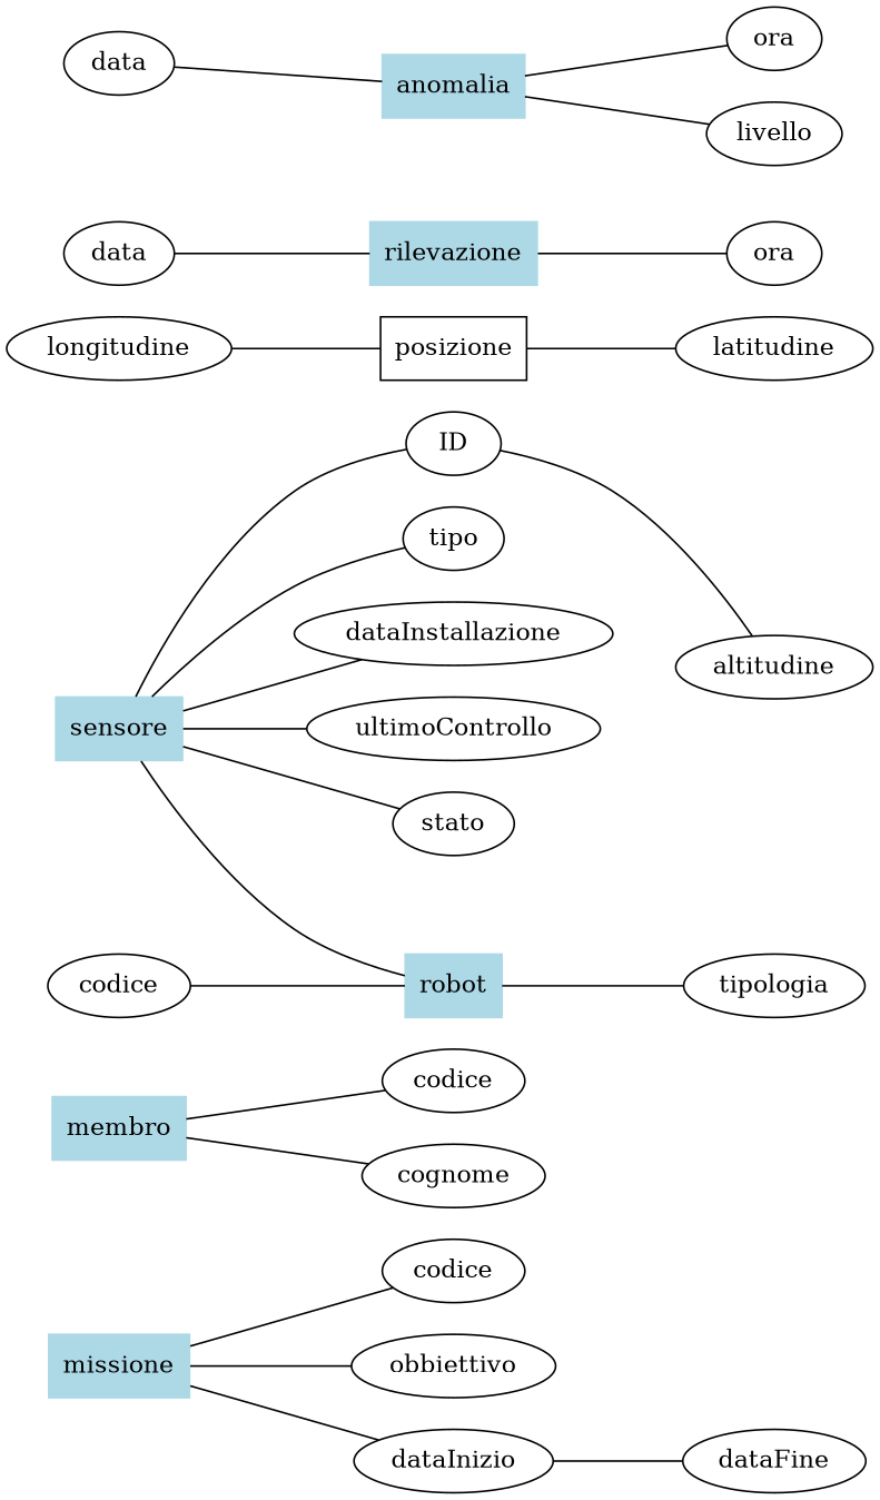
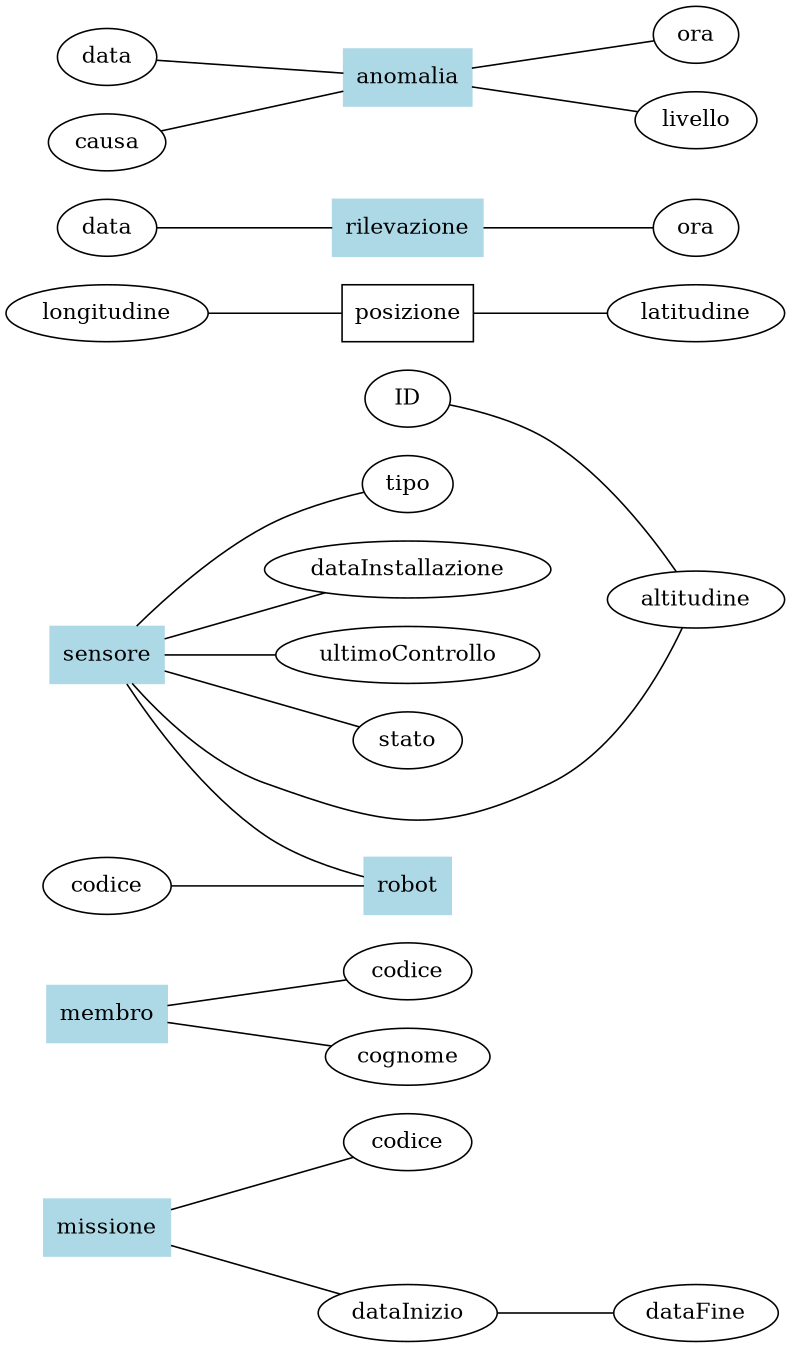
  graph {
    rankdir=LR
    missione [color=lightblue shape=box style=filled]
    n2 [label=codice]
-   n3 [label=obbiettivo]
    n4 [label=dataInizio]
    n5 [label=dataFine]
    membro [color=lightblue shape=box style=filled]
    n7 [label=codice]
    n8 [label=cognome]
    sensore [color=lightblue shape=box style=filled]
    n10 [label=ID]
    n11 [label=tipo]
    n12 [label=dataInstallazione]
    n13 [label=ultimoControllo]
    n14 [label=stato]
    robot [color=lightblue shape=box style=filled]
    n16 [label=altitudine]
    n17 [label=posizione shape=box]
    n18 [label=latitudine]
    n19 [label=longitudine]
-   n20 [label=tipologia]
    n21 [label=codice]
    rilevazione [color=lightblue shape=box style=filled]
    n23 [label=ora]
    n24 [label=data]
    anomalia [color=lightblue shape=box style=filled]
    n26 [label=ora]
    n27 [label=livello]
    n28 [label=data]
+   n29 [label=causa]
    missione -- n2
-   missione -- n3
    missione -- n4
    n4 -- n5
    membro -- n7
    membro -- n8
-   sensore -- n10
+   sensore -- n16
    sensore -- n11
    sensore -- n12
    sensore -- n13
    sensore -- n14
    sensore -- robot
    n10 -- n16
-   robot -- n20
    n17 -- n18
    n19 -- n17
    n21 -- robot
    rilevazione -- n23
    n24 -- rilevazione
    anomalia -- n26
    anomalia -- n27
    n28 -- anomalia
+   n29 -- anomalia
  }
